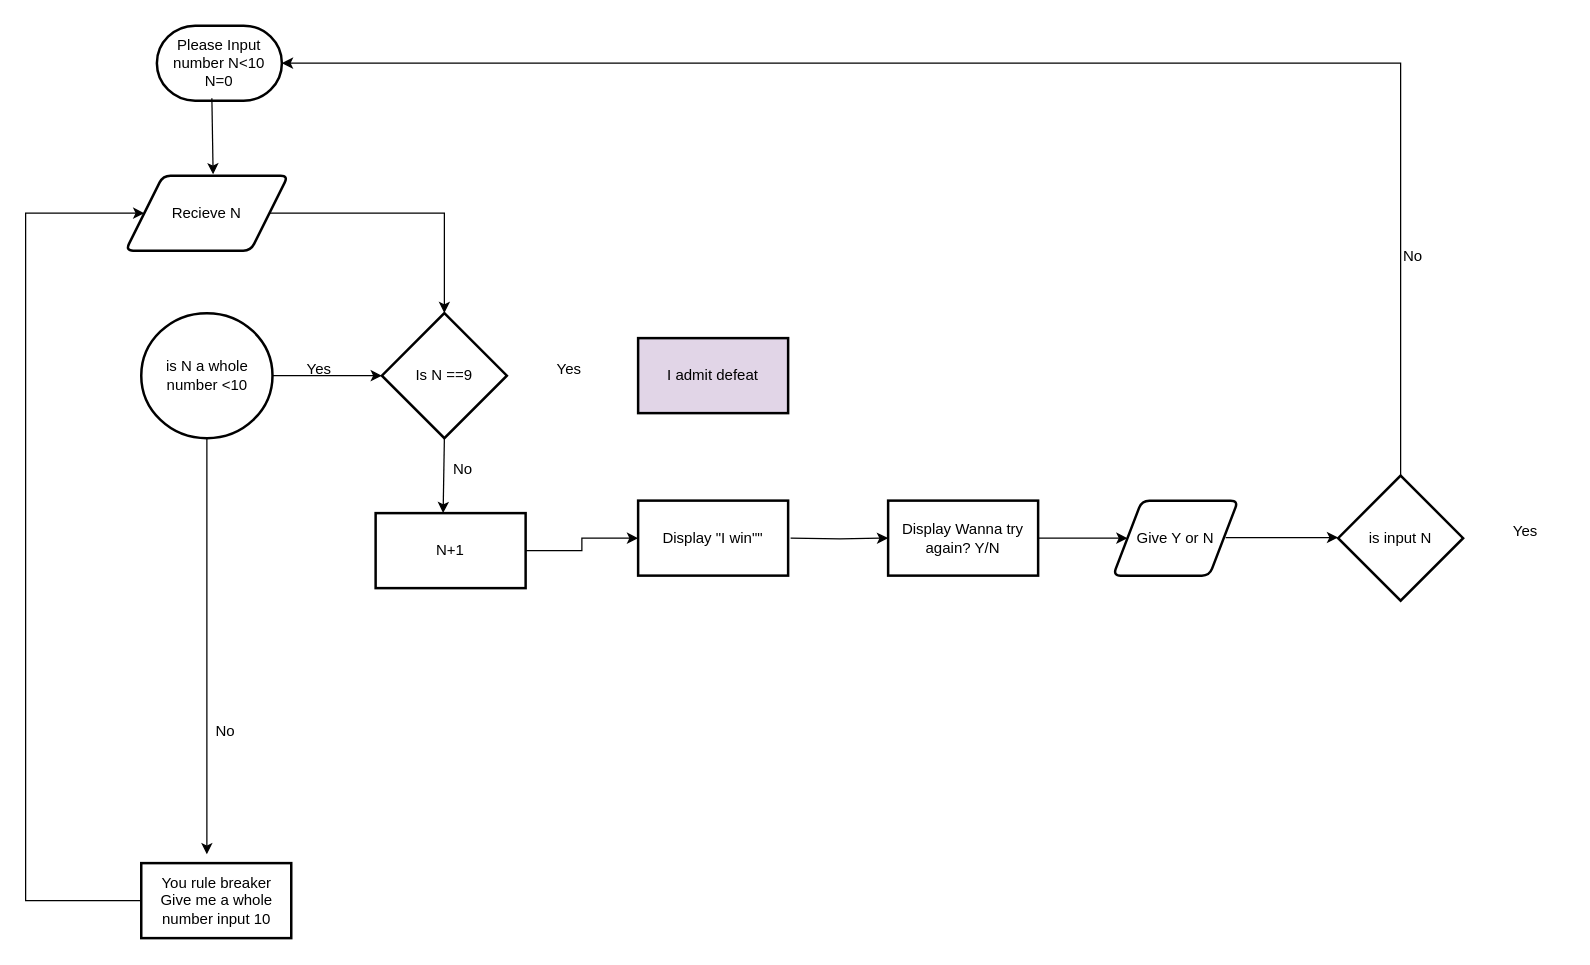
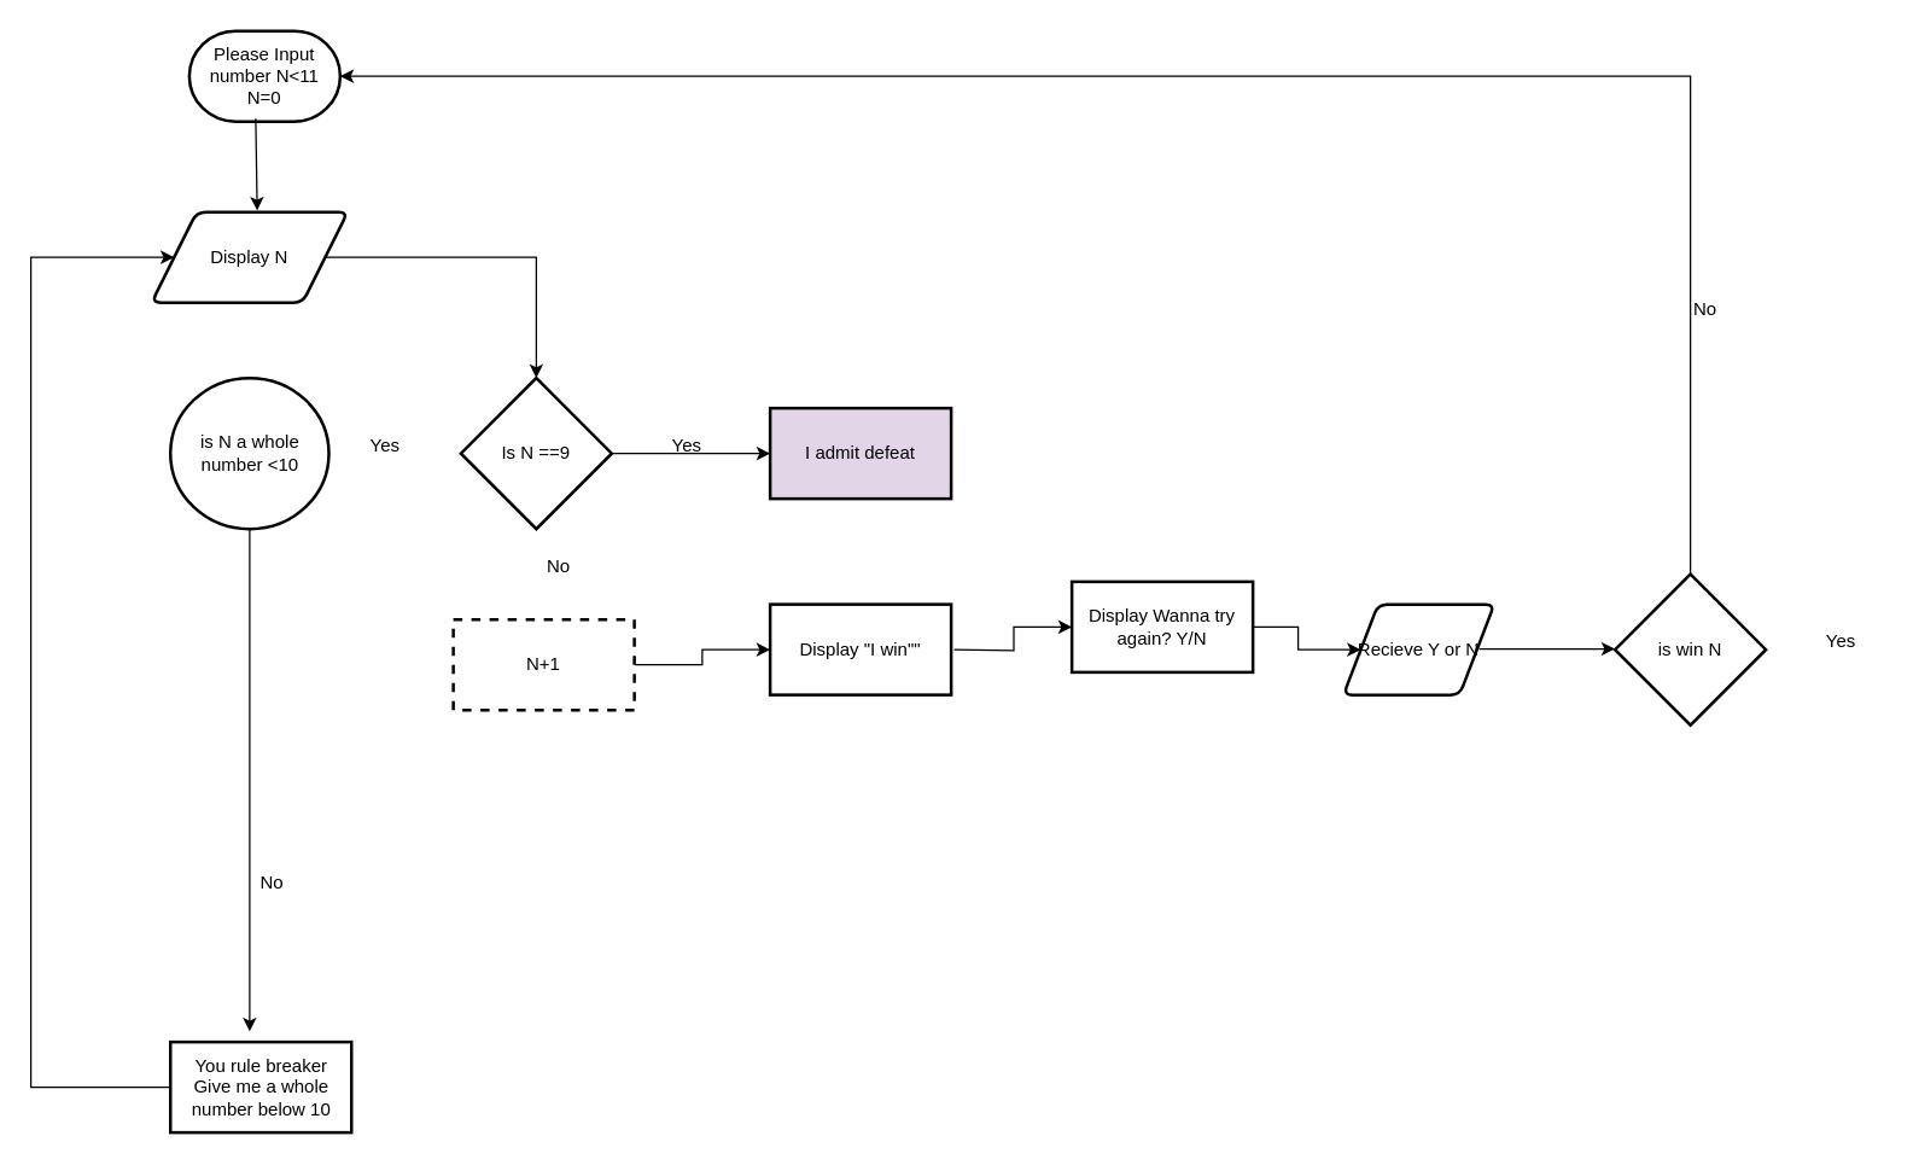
  <mxCell id="0" />
  <mxCell id="1" parent="0" />
- <mxCell id="2" value="Please Input number N&amp;lt;10&lt;div&gt;N=0&lt;/div&gt;" style="strokeWidth=2;html=1;shape=mxgraph.flowchart.terminator;whiteSpace=wrap;" vertex="1" parent="1"><mxGeometry x="125" y="20" width="100" height="60" as="geometry" /></mxCell>
+ <mxCell id="2" value="Please Input number N&amp;lt;11&lt;div&gt;N=0&lt;/div&gt;" style="strokeWidth=2;html=1;shape=mxgraph.flowchart.terminator;whiteSpace=wrap;" vertex="1" parent="1"><mxGeometry x="125" y="20" width="100" height="60" as="geometry" /></mxCell>
  <mxCell id="3" value="" style="endArrow=classic;html=1;rounded=0;exitX=0.44;exitY=0.967;exitDx=0;exitDy=0;exitPerimeter=0;" edge="1" parent="1" source="2"><mxGeometry width="50" height="50" relative="1" as="geometry"><mxPoint x="160" y="80" as="sourcePoint" /><mxPoint x="170" y="139" as="targetPoint" /></mxGeometry></mxCell>
  <mxCell id="4" value="" style="edgeStyle=orthogonalEdgeStyle;rounded=0;orthogonalLoop=1;jettySize=auto;html=1;" edge="1" parent="1" source="5" target="25"><mxGeometry relative="1" as="geometry" /></mxCell>
- <mxCell id="5" value="Recieve N" style="shape=parallelogram;html=1;strokeWidth=2;perimeter=parallelogramPerimeter;whiteSpace=wrap;rounded=1;arcSize=12;size=0.23;" vertex="1" parent="1"><mxGeometry x="100" y="140" width="130" height="60" as="geometry" /></mxCell>
- <mxCell id="6" value="" style="edgeStyle=orthogonalEdgeStyle;rounded=0;orthogonalLoop=1;jettySize=auto;html=1;entryX=0;entryY=0.5;entryDx=0;entryDy=0;entryPerimeter=0;" edge="1" parent="1" source="7" target="25"><mxGeometry relative="1" as="geometry" /></mxCell>
+ <mxCell id="5" value="Display N" style="shape=parallelogram;html=1;strokeWidth=2;perimeter=parallelogramPerimeter;whiteSpace=wrap;rounded=1;arcSize=12;size=0.23;" vertex="1" parent="1"><mxGeometry x="100" y="140" width="130" height="60" as="geometry" /></mxCell>
  <mxCell id="7" value="is N a whole number &amp;lt;10" style="ellipse;whiteSpace=wrap;html=1;strokeWidth=2;arcSize=12;" vertex="1" parent="1"><mxGeometry x="112.5" y="250" width="105" height="100" as="geometry" /></mxCell>
  <mxCell id="8" value="" style="edgeStyle=orthogonalEdgeStyle;rounded=0;orthogonalLoop=1;jettySize=auto;html=1;entryX=0;entryY=0.5;entryDx=0;entryDy=0;exitX=1;exitY=0.5;exitDx=0;exitDy=0;" edge="1" parent="1" source="16" target="17"><mxGeometry relative="1" as="geometry"><mxPoint x="410" y="380" as="sourcePoint" /><mxPoint x="491" y="380" as="targetPoint" /></mxGeometry></mxCell>
  <mxCell id="9" value="Yes" style="text;html=1;align=center;verticalAlign=middle;whiteSpace=wrap;rounded=0;" vertex="1" parent="1"><mxGeometry x="225" y="280" width="60" height="30" as="geometry" /></mxCell>
  <mxCell id="10" value="" style="edgeStyle=orthogonalEdgeStyle;rounded=0;orthogonalLoop=1;jettySize=auto;html=1;entryX=0;entryY=0.5;entryDx=0;entryDy=0;" edge="1" parent="1" target="19"><mxGeometry relative="1" as="geometry"><mxPoint x="632" y="430" as="sourcePoint" /><mxPoint x="680" y="380" as="targetPoint" /></mxGeometry></mxCell>
  <mxCell id="11" value="No" style="text;html=1;align=center;verticalAlign=middle;whiteSpace=wrap;rounded=0;" vertex="1" parent="1"><mxGeometry x="150" y="570" width="60" height="30" as="geometry" /></mxCell>
  <mxCell id="12" style="edgeStyle=orthogonalEdgeStyle;rounded=0;orthogonalLoop=1;jettySize=auto;html=1;exitX=0.5;exitY=0;exitDx=0;exitDy=0;entryX=1;entryY=0.5;entryDx=0;entryDy=0;entryPerimeter=0;exitPerimeter=0;" edge="1" parent="1" source="22" target="2"><mxGeometry relative="1" as="geometry"><mxPoint x="1030" y="380" as="targetPoint" /><Array as="points"><mxPoint x="1120" y="50" /></Array></mxGeometry></mxCell>
+ <mxCell id="13" value="" style="edgeStyle=orthogonalEdgeStyle;rounded=0;orthogonalLoop=1;jettySize=auto;html=1;" edge="1" parent="1" source="25" target="15"><mxGeometry relative="1" as="geometry" /></mxCell>
  <mxCell id="14" value="" style="edgeStyle=orthogonalEdgeStyle;rounded=0;orthogonalLoop=1;jettySize=auto;html=1;exitX=0.5;exitY=1;exitDx=0;exitDy=0;" edge="1" parent="1" source="7"><mxGeometry relative="1" as="geometry"><mxPoint x="165" y="683" as="targetPoint" /></mxGeometry></mxCell>
  <mxCell id="15" value="I admit defeat" style="whiteSpace=wrap;html=1;strokeWidth=2;fillColor=#e1d5e7;" vertex="1" parent="1"><mxGeometry x="510" y="270" width="120" height="60" as="geometry" /></mxCell>
- <mxCell id="16" value="&lt;div&gt;&lt;br&gt;&lt;/div&gt;N+1&lt;br&gt;&lt;div&gt;&lt;br&gt;&lt;/div&gt;" style="whiteSpace=wrap;html=1;strokeWidth=2;" vertex="1" parent="1"><mxGeometry x="300" y="410" width="120" height="60" as="geometry" /></mxCell>
+ <mxCell id="16" value="&lt;div&gt;&lt;br&gt;&lt;/div&gt;N+1&lt;br&gt;&lt;div&gt;&lt;br&gt;&lt;/div&gt;" style="whiteSpace=wrap;html=1;strokeWidth=2;dashed=1;" vertex="1" parent="1"><mxGeometry x="300" y="410" width="120" height="60" as="geometry" /></mxCell>
  <mxCell id="17" value="Display &quot;I win&quot;&quot;" style="whiteSpace=wrap;html=1;strokeWidth=2;" vertex="1" parent="1"><mxGeometry x="510" y="400" width="120" height="60" as="geometry" /></mxCell>
  <mxCell id="18" value="" style="edgeStyle=orthogonalEdgeStyle;rounded=0;orthogonalLoop=1;jettySize=auto;html=1;" edge="1" parent="1" source="19" target="20"><mxGeometry relative="1" as="geometry" /></mxCell>
- <mxCell id="19" value="Display Wanna try again? Y/N" style="whiteSpace=wrap;html=1;strokeWidth=2;" vertex="1" parent="1"><mxGeometry x="710" y="400" width="120" height="60" as="geometry" /></mxCell>
- <mxCell id="20" value="Give Y or N" style="shape=parallelogram;html=1;strokeWidth=2;perimeter=parallelogramPerimeter;whiteSpace=wrap;rounded=1;arcSize=12;size=0.23;" vertex="1" parent="1"><mxGeometry x="890" y="400" width="100" height="60" as="geometry" /></mxCell>
+ <mxCell id="19" value="Display Wanna try again? Y/N" style="whiteSpace=wrap;html=1;strokeWidth=2;" vertex="1" parent="1"><mxGeometry x="710" y="385" width="120" height="60" as="geometry" /></mxCell>
+ <mxCell id="20" value="Recieve Y or N" style="shape=parallelogram;html=1;strokeWidth=2;perimeter=parallelogramPerimeter;whiteSpace=wrap;rounded=1;arcSize=12;size=0.23;" vertex="1" parent="1"><mxGeometry x="890" y="400" width="100" height="60" as="geometry" /></mxCell>
  <mxCell id="21" value="No" style="text;html=1;align=center;verticalAlign=middle;whiteSpace=wrap;rounded=0;" vertex="1" parent="1"><mxGeometry x="1100" y="190" width="60" height="30" as="geometry" /></mxCell>
- <mxCell id="22" value="is input N" style="strokeWidth=2;html=1;shape=mxgraph.flowchart.decision;whiteSpace=wrap;" vertex="1" parent="1"><mxGeometry x="1070" y="380" width="100" height="100" as="geometry" /></mxCell>
+ <mxCell id="22" value="is win N" style="strokeWidth=2;html=1;shape=mxgraph.flowchart.decision;whiteSpace=wrap;" vertex="1" parent="1"><mxGeometry x="1070" y="380" width="100" height="100" as="geometry" /></mxCell>
  <mxCell id="23" value="Yes" style="text;html=1;align=center;verticalAlign=middle;whiteSpace=wrap;rounded=0;" vertex="1" parent="1"><mxGeometry x="1190" y="410" width="60" height="30" as="geometry" /></mxCell>
- <mxCell id="24" value="You rule breaker&lt;div&gt;Give me a whole number input 10&lt;/div&gt;" style="whiteSpace=wrap;html=1;strokeWidth=2;" vertex="1" parent="1"><mxGeometry x="112.5" y="690" width="120" height="60" as="geometry" /></mxCell>
+ <mxCell id="24" value="You rule breaker&lt;div&gt;Give me a whole number below 10&lt;/div&gt;" style="whiteSpace=wrap;html=1;strokeWidth=2;" vertex="1" parent="1"><mxGeometry x="112.5" y="690" width="120" height="60" as="geometry" /></mxCell>
  <mxCell id="25" value="Is N ==9" style="strokeWidth=2;html=1;shape=mxgraph.flowchart.decision;whiteSpace=wrap;" vertex="1" parent="1"><mxGeometry x="305" y="250" width="100" height="100" as="geometry" /></mxCell>
  <mxCell id="26" style="edgeStyle=orthogonalEdgeStyle;rounded=0;orthogonalLoop=1;jettySize=auto;html=1;exitX=0.5;exitY=1;exitDx=0;exitDy=0;" edge="1" parent="1" source="15" target="15"><mxGeometry relative="1" as="geometry" /></mxCell>
  <mxCell id="27" style="edgeStyle=orthogonalEdgeStyle;rounded=0;orthogonalLoop=1;jettySize=auto;html=1;exitX=0.5;exitY=1;exitDx=0;exitDy=0;" edge="1" parent="1" source="20" target="20"><mxGeometry relative="1" as="geometry" /></mxCell>
  <mxCell id="28" value="" style="endArrow=classic;html=1;rounded=0;" edge="1" parent="1"><mxGeometry width="50" height="50" relative="1" as="geometry"><mxPoint x="980" y="429.5" as="sourcePoint" /><mxPoint x="1070" y="429.5" as="targetPoint" /><Array as="points" /></mxGeometry></mxCell>
  <mxCell id="29" value="Yes" style="text;html=1;align=center;verticalAlign=middle;whiteSpace=wrap;rounded=0;" vertex="1" parent="1"><mxGeometry x="425" y="280" width="60" height="30" as="geometry" /></mxCell>
- <mxCell id="30" value="" style="endArrow=classic;html=1;rounded=0;exitX=0.5;exitY=1;exitDx=0;exitDy=0;exitPerimeter=0;entryX=0.45;entryY=0;entryDx=0;entryDy=0;entryPerimeter=0;" edge="1" parent="1" source="25" target="16"><mxGeometry width="50" height="50" relative="1" as="geometry"><mxPoint x="720" y="380" as="sourcePoint" /><mxPoint x="355" y="400" as="targetPoint" /></mxGeometry></mxCell>
  <mxCell id="31" value="No" style="text;html=1;align=center;verticalAlign=middle;whiteSpace=wrap;rounded=0;" vertex="1" parent="1"><mxGeometry x="340" y="360" width="60" height="30" as="geometry" /></mxCell>
  <mxCell id="32" value="" style="endArrow=classic;html=1;rounded=0;exitX=0;exitY=0.5;exitDx=0;exitDy=0;entryX=0;entryY=0.5;entryDx=0;entryDy=0;" edge="1" parent="1" source="24" target="5"><mxGeometry width="50" height="50" relative="1" as="geometry"><mxPoint x="-150" y="690" as="sourcePoint" /><mxPoint x="20" y="170" as="targetPoint" /><Array as="points"><mxPoint x="20" y="720" /><mxPoint x="20" y="170" /></Array></mxGeometry></mxCell>
